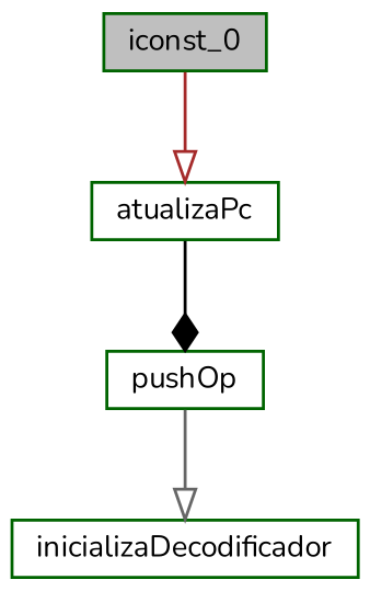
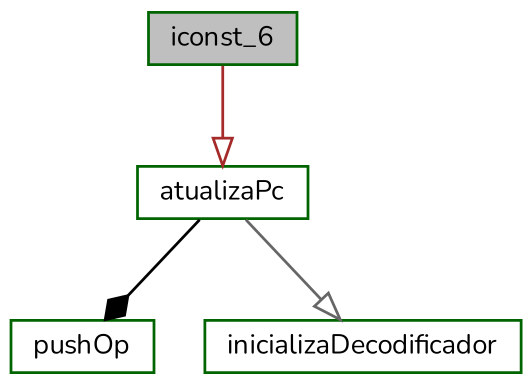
  digraph {
    fontname=Nunito
    rankdir=TB
    node [color=darkgreen fillcolor=white fontname=Nunito fontsize=10 shape=record style=filled]
    edge [arrowhead=onormal fontname=Nunito fontsize=10 labelfontname=Helvetica labelfontsize=10 style=solid]
-   n1 [fillcolor=grey75 fontcolor=black height=0.2 label=iconst_0 width=0.4]
+   n1 [fillcolor=grey75 fontcolor=black height=0.2 label=iconst_6 width=0.4]
    n2 [height=0.2 label=atualizaPc width=0.4]
    n3 [height=0.2 label=pushOp width=0.4]
    n4 [height=0.2 label=inicializaDecodificador width=0.4]
    n1 -> n2 [color=brown]
    n2 -> n3 [arrowhead=diamond color=black]
-   n3 -> n4 [color=gray40]
+   n2 -> n4 [color=gray40]
  }
